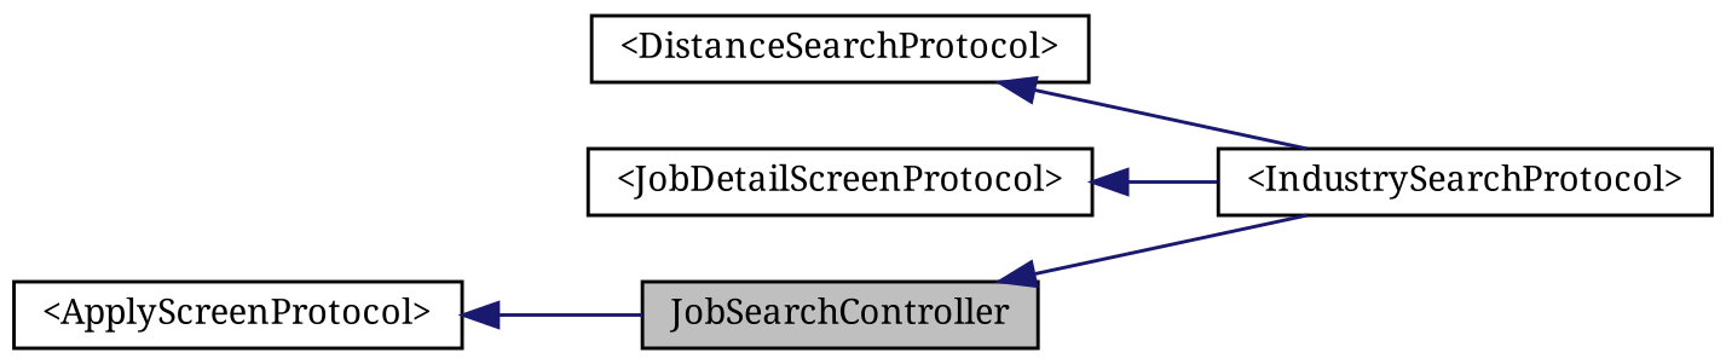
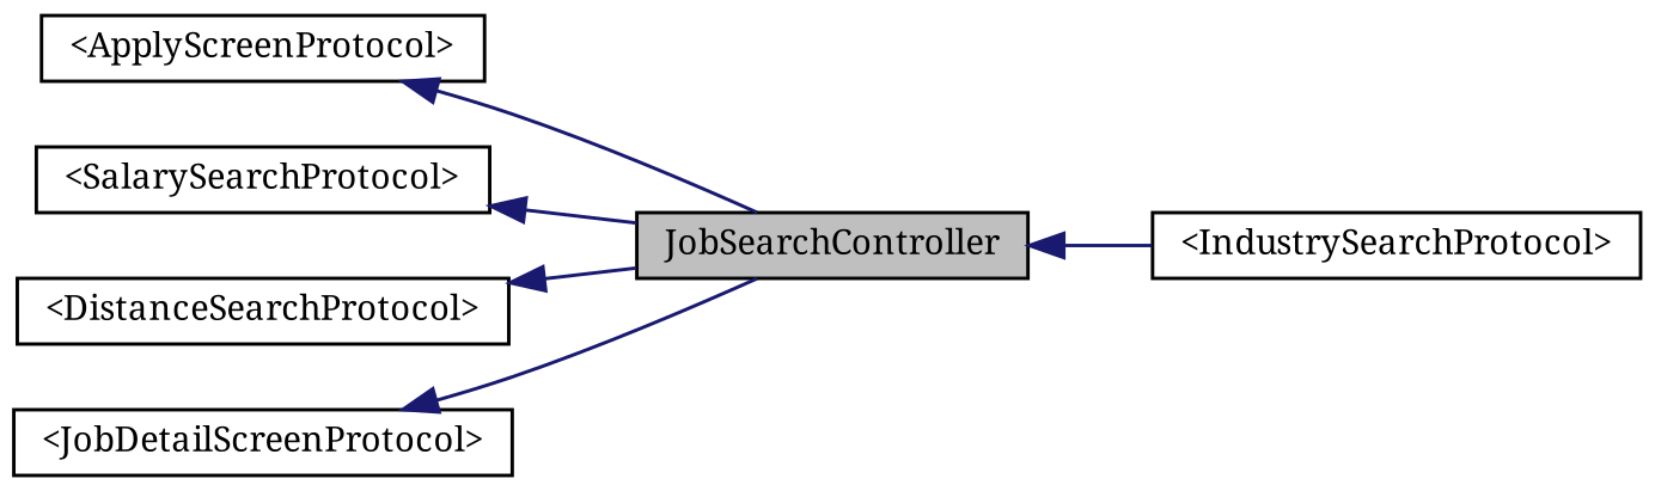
  digraph {
    fontname="Noto Serif"
    rankdir=LR
    node [color=black fillcolor=white fontname="Noto Serif" fontsize=10 shape=record style=filled]
    edge [color=midnightblue dir=back fontname="Noto Serif" fontsize=10 labelfontname=Helvetica labelfontsize=10 style=solid]
    n1 [fillcolor=grey75 fontcolor=black height=0.2 label=JobSearchController width=0.4]
    n2 [height=0.2 label="\<IndustrySearchProtocol\>" width=0.4]
    n3 [height=0.2 label="\<ApplyScreenProtocol\>" width=0.4]
+   n4 [height=0.2 label="\<SalarySearchProtocol\>" width=0.4]
    n5 [height=0.2 label="\<DistanceSearchProtocol\>" width=0.4]
    n6 [height=0.2 label="\<JobDetailScreenProtocol\>" width=0.4]
    n1 -> n2
    n3 -> n1
-   n5 -> n2
-   n6 -> n2
+   n4 -> n1
+   n5 -> n1
+   n6 -> n1
  }
